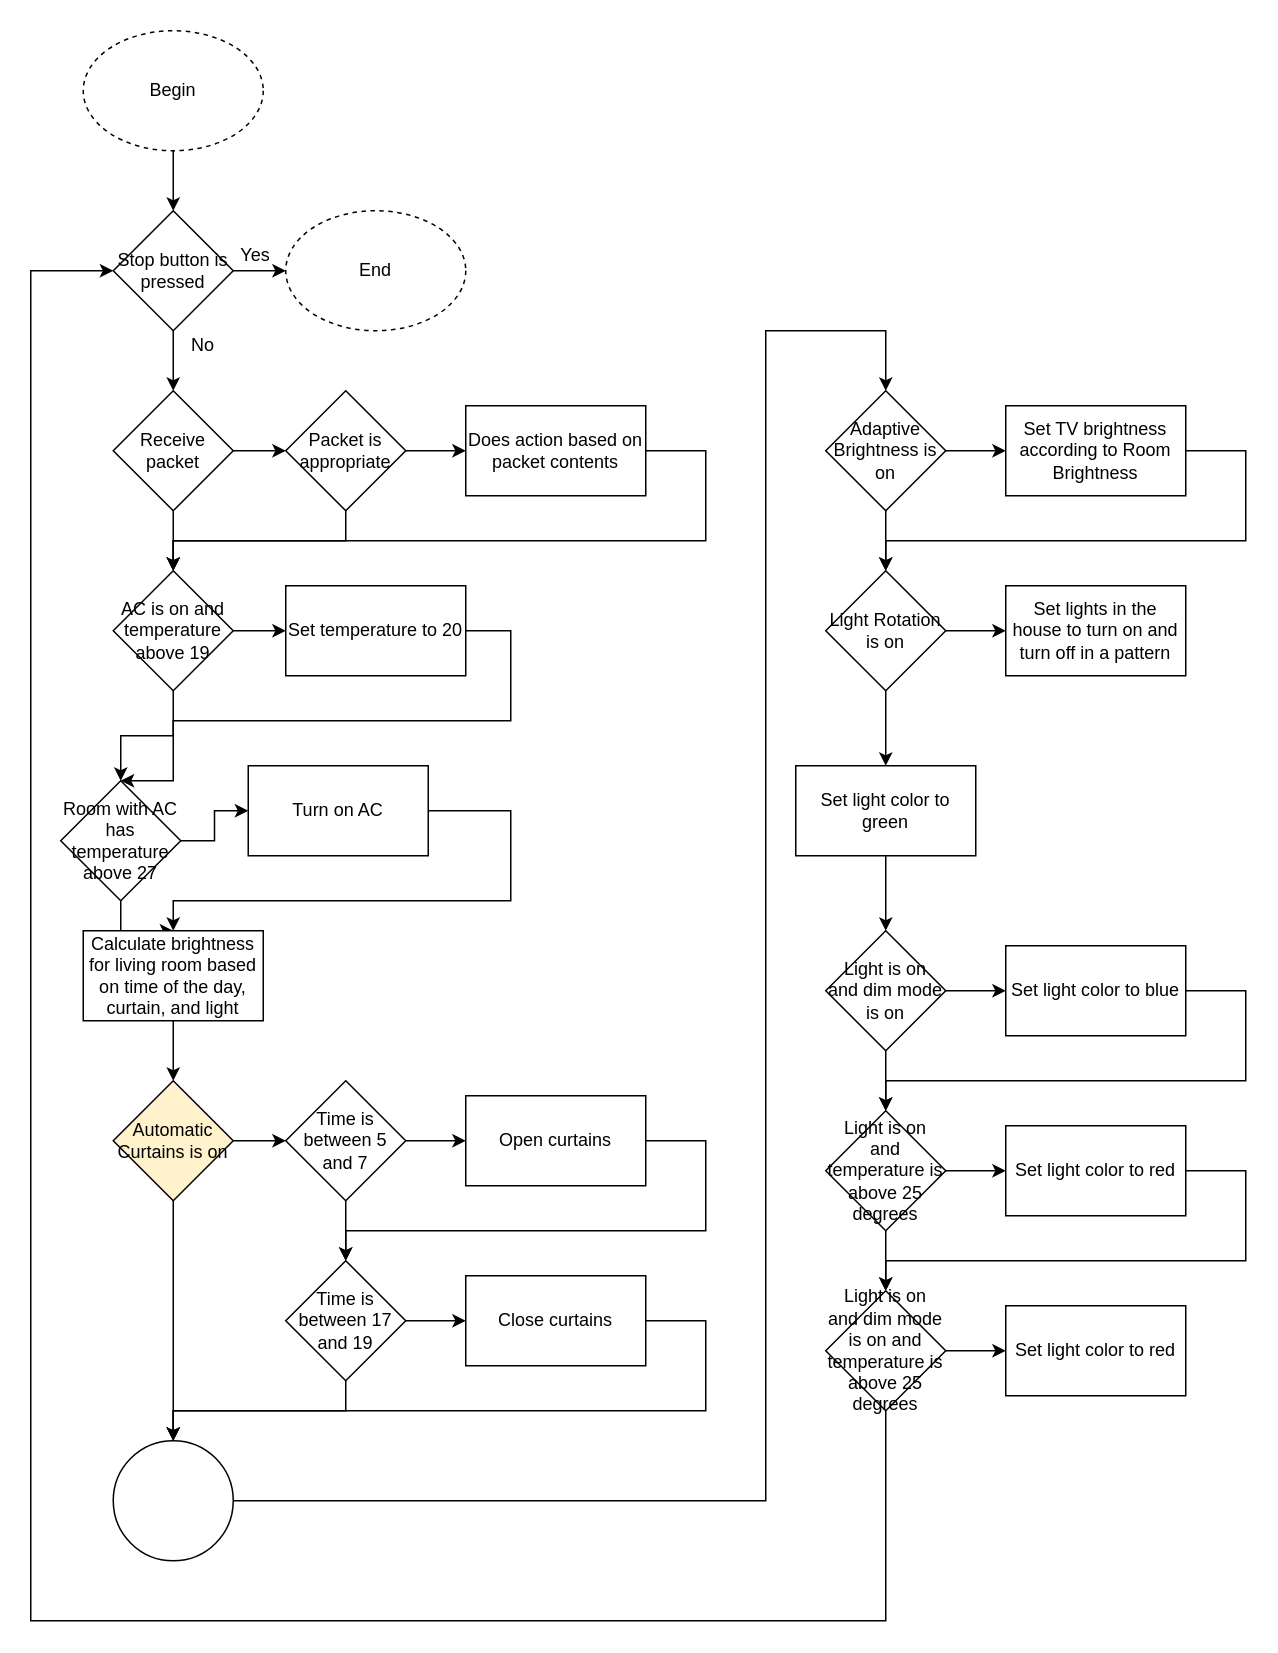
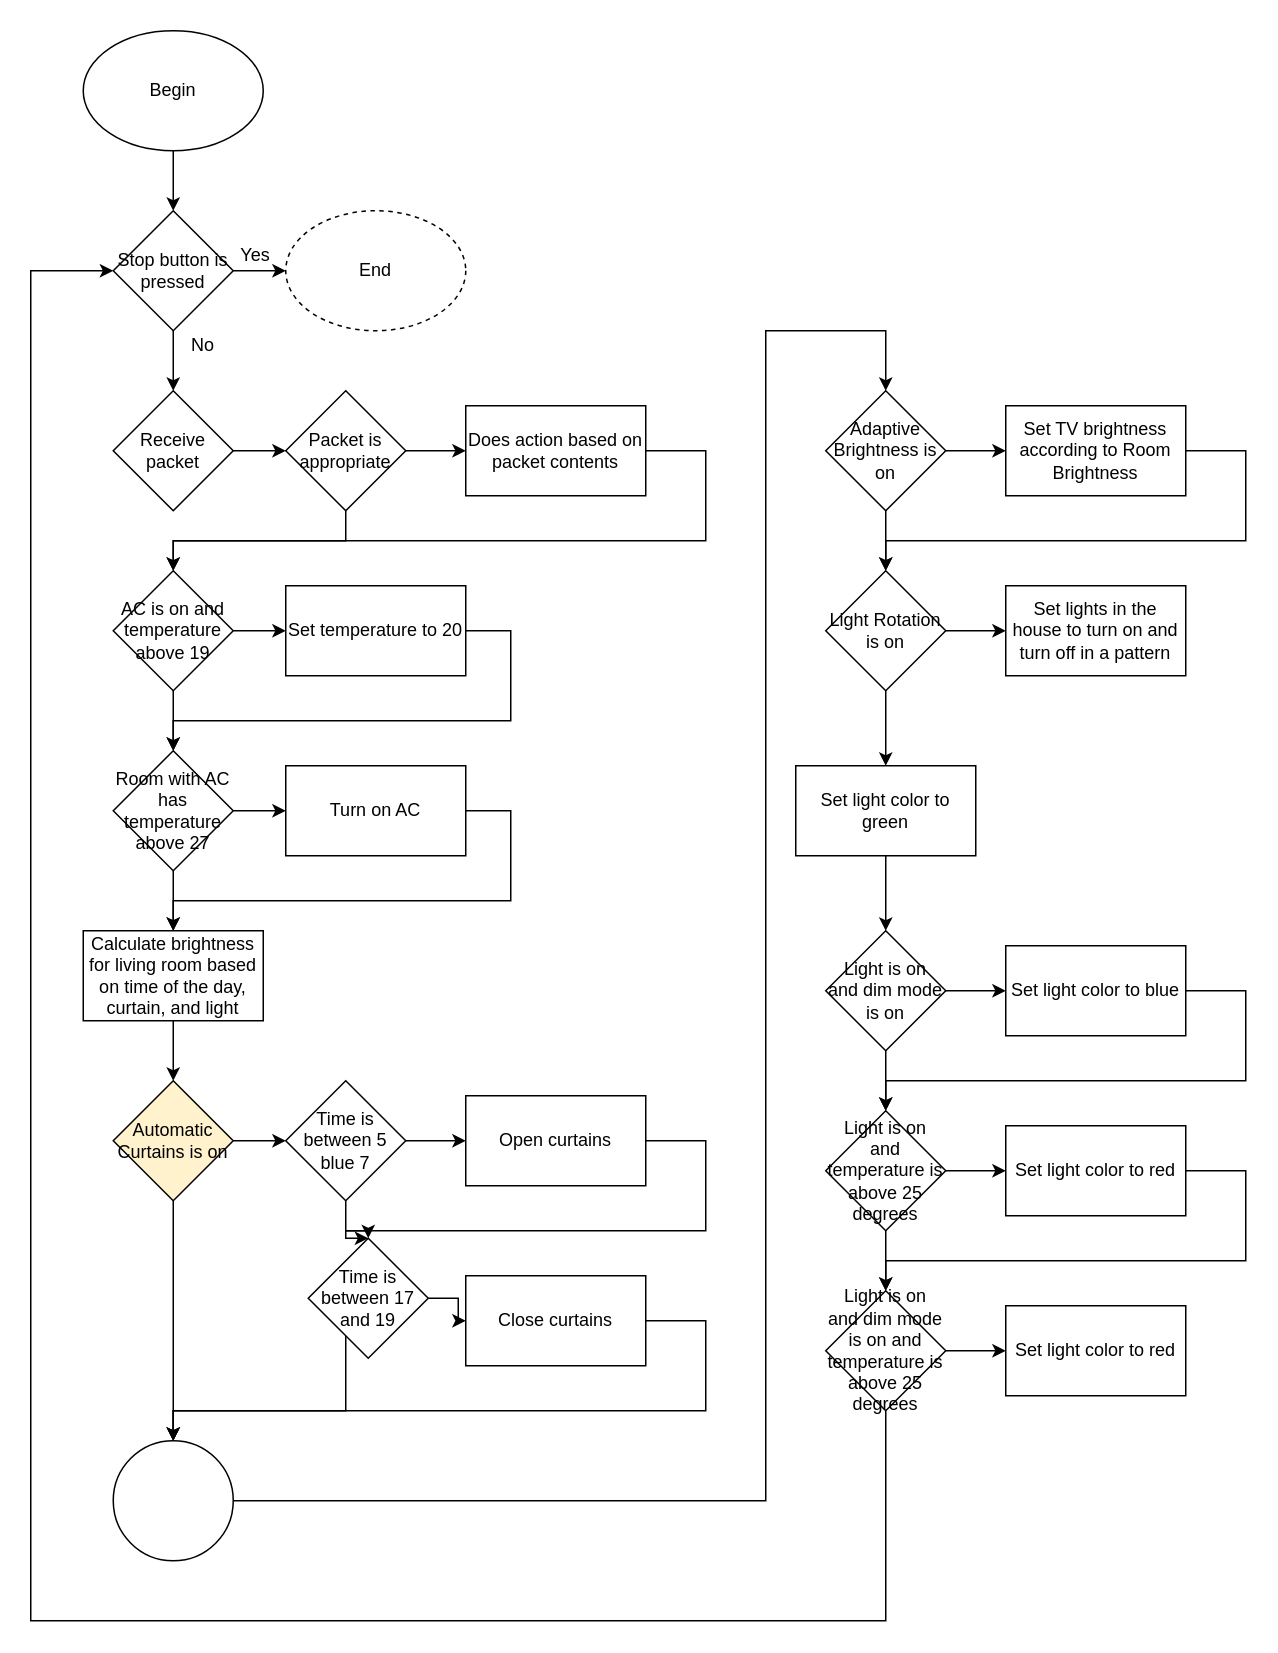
  <mxCell id="0" />
  <mxCell id="1" parent="0" />
  <mxCell id="2" value="" style="edgeStyle=orthogonalEdgeStyle;rounded=0;orthogonalLoop=1;jettySize=auto;html=1;" edge="1" parent="1" source="3" target="6"><mxGeometry relative="1" as="geometry" /></mxCell>
- <mxCell id="3" value="Begin" style="ellipse;whiteSpace=wrap;html=1;dashed=1;" vertex="1" parent="1"><mxGeometry x="55" y="20" width="120" height="80" as="geometry" /></mxCell>
+ <mxCell id="3" value="Begin" style="ellipse;whiteSpace=wrap;html=1;" vertex="1" parent="1"><mxGeometry x="55" y="20" width="120" height="80" as="geometry" /></mxCell>
  <mxCell id="4" value="" style="edgeStyle=orthogonalEdgeStyle;rounded=0;orthogonalLoop=1;jettySize=auto;html=1;" edge="1" parent="1" source="6" target="9"><mxGeometry relative="1" as="geometry" /></mxCell>
  <mxCell id="5" value="" style="edgeStyle=orthogonalEdgeStyle;rounded=0;orthogonalLoop=1;jettySize=auto;html=1;" edge="1" parent="1" source="6" target="67"><mxGeometry relative="1" as="geometry" /></mxCell>
  <mxCell id="6" value="Stop button is pressed" style="rhombus;whiteSpace=wrap;html=1;" vertex="1" parent="1"><mxGeometry x="75" y="140" width="80" height="80" as="geometry" /></mxCell>
  <mxCell id="7" value="" style="edgeStyle=orthogonalEdgeStyle;rounded=0;orthogonalLoop=1;jettySize=auto;html=1;" edge="1" parent="1" source="9" target="12"><mxGeometry relative="1" as="geometry" /></mxCell>
- <mxCell id="8" value="" style="edgeStyle=orthogonalEdgeStyle;rounded=0;orthogonalLoop=1;jettySize=auto;html=1;" edge="1" parent="1" source="9" target="17"><mxGeometry relative="1" as="geometry" /></mxCell>
  <mxCell id="9" value="Receive packet" style="rhombus;whiteSpace=wrap;html=1;" vertex="1" parent="1"><mxGeometry x="75" y="260" width="80" height="80" as="geometry" /></mxCell>
  <mxCell id="10" value="" style="edgeStyle=orthogonalEdgeStyle;rounded=0;orthogonalLoop=1;jettySize=auto;html=1;" edge="1" parent="1" source="12"><mxGeometry relative="1" as="geometry"><mxPoint x="310" y="300" as="targetPoint" /></mxGeometry></mxCell>
  <mxCell id="11" style="edgeStyle=orthogonalEdgeStyle;rounded=0;orthogonalLoop=1;jettySize=auto;html=1;entryX=0.5;entryY=0;entryDx=0;entryDy=0;" edge="1" parent="1" source="12" target="17"><mxGeometry relative="1" as="geometry"><Array as="points"><mxPoint x="230" y="360" /><mxPoint x="115" y="360" /></Array></mxGeometry></mxCell>
  <mxCell id="12" value="Packet is appropriate" style="rhombus;whiteSpace=wrap;html=1;" vertex="1" parent="1"><mxGeometry x="190" y="260" width="80" height="80" as="geometry" /></mxCell>
  <mxCell id="13" style="edgeStyle=orthogonalEdgeStyle;rounded=0;orthogonalLoop=1;jettySize=auto;html=1;entryX=0.5;entryY=0;entryDx=0;entryDy=0;" edge="1" parent="1" source="14" target="17"><mxGeometry relative="1" as="geometry"><Array as="points"><mxPoint x="470" y="300" /><mxPoint x="470" y="360" /><mxPoint x="115" y="360" /></Array></mxGeometry></mxCell>
  <mxCell id="14" value="Does action based on packet contents" style="rounded=0;whiteSpace=wrap;html=1;" vertex="1" parent="1"><mxGeometry x="310" y="270" width="120" height="60" as="geometry" /></mxCell>
  <mxCell id="15" value="" style="edgeStyle=orthogonalEdgeStyle;rounded=0;orthogonalLoop=1;jettySize=auto;html=1;" edge="1" parent="1" source="17" target="19"><mxGeometry relative="1" as="geometry" /></mxCell>
  <mxCell id="16" value="" style="edgeStyle=orthogonalEdgeStyle;rounded=0;orthogonalLoop=1;jettySize=auto;html=1;" edge="1" parent="1" source="17" target="22"><mxGeometry relative="1" as="geometry" /></mxCell>
  <mxCell id="17" value="AC is on and temperature above 19" style="rhombus;whiteSpace=wrap;html=1;" vertex="1" parent="1"><mxGeometry x="75" y="380" width="80" height="80" as="geometry" /></mxCell>
  <mxCell id="18" style="edgeStyle=orthogonalEdgeStyle;rounded=0;orthogonalLoop=1;jettySize=auto;html=1;entryX=0.5;entryY=0;entryDx=0;entryDy=0;" edge="1" parent="1" source="19" target="22"><mxGeometry relative="1" as="geometry"><Array as="points"><mxPoint x="340" y="420" /><mxPoint x="340" y="480" /><mxPoint x="115" y="480" /></Array></mxGeometry></mxCell>
  <mxCell id="19" value="Set temperature to 20" style="rounded=0;whiteSpace=wrap;html=1;" vertex="1" parent="1"><mxGeometry x="190" y="390" width="120" height="60" as="geometry" /></mxCell>
  <mxCell id="20" style="edgeStyle=orthogonalEdgeStyle;rounded=0;orthogonalLoop=1;jettySize=auto;html=1;entryX=0;entryY=0.5;entryDx=0;entryDy=0;" edge="1" parent="1" source="22" target="24"><mxGeometry relative="1" as="geometry" /></mxCell>
  <mxCell id="21" value="" style="edgeStyle=orthogonalEdgeStyle;rounded=0;orthogonalLoop=1;jettySize=auto;html=1;" edge="1" parent="1" source="22" target="26"><mxGeometry relative="1" as="geometry" /></mxCell>
- <mxCell id="22" value="Room with AC has temperature above 27" style="rhombus;whiteSpace=wrap;html=1;" vertex="1" parent="1"><mxGeometry x="40" y="520" width="80" height="80" as="geometry" /></mxCell>
+ <mxCell id="22" value="Room with AC has temperature above 27" style="rhombus;whiteSpace=wrap;html=1;" vertex="1" parent="1"><mxGeometry x="75" y="500" width="80" height="80" as="geometry" /></mxCell>
  <mxCell id="23" style="edgeStyle=orthogonalEdgeStyle;rounded=0;orthogonalLoop=1;jettySize=auto;html=1;entryX=0.5;entryY=0;entryDx=0;entryDy=0;" edge="1" parent="1" source="24" target="26"><mxGeometry relative="1" as="geometry"><Array as="points"><mxPoint x="340" y="540" /><mxPoint x="340" y="600" /><mxPoint x="115" y="600" /></Array></mxGeometry></mxCell>
- <mxCell id="24" value="Turn on AC" style="rounded=0;whiteSpace=wrap;html=1;" vertex="1" parent="1"><mxGeometry x="165" y="510" width="120" height="60" as="geometry" /></mxCell>
+ <mxCell id="24" value="Turn on AC" style="rounded=0;whiteSpace=wrap;html=1;" vertex="1" parent="1"><mxGeometry x="190" y="510" width="120" height="60" as="geometry" /></mxCell>
  <mxCell id="25" value="" style="edgeStyle=orthogonalEdgeStyle;rounded=0;orthogonalLoop=1;jettySize=auto;html=1;" edge="1" parent="1" source="26" target="29"><mxGeometry relative="1" as="geometry" /></mxCell>
  <mxCell id="26" value="Calculate brightness for living room based on time of the day, curtain, and light" style="rounded=0;whiteSpace=wrap;html=1;" vertex="1" parent="1"><mxGeometry x="55" y="620" width="120" height="60" as="geometry" /></mxCell>
  <mxCell id="27" value="" style="edgeStyle=orthogonalEdgeStyle;rounded=0;orthogonalLoop=1;jettySize=auto;html=1;" edge="1" parent="1" source="29" target="32"><mxGeometry relative="1" as="geometry" /></mxCell>
  <mxCell id="28" style="edgeStyle=orthogonalEdgeStyle;rounded=0;orthogonalLoop=1;jettySize=auto;html=1;entryX=0.5;entryY=0;entryDx=0;entryDy=0;" edge="1" parent="1" source="29"><mxGeometry relative="1" as="geometry"><mxPoint x="115" y="960" as="targetPoint" /></mxGeometry></mxCell>
  <mxCell id="29" value="Automatic Curtains is on" style="rhombus;whiteSpace=wrap;html=1;fillColor=#fff2cc;" vertex="1" parent="1"><mxGeometry x="75" y="720" width="80" height="80" as="geometry" /></mxCell>
  <mxCell id="30" value="" style="edgeStyle=orthogonalEdgeStyle;rounded=0;orthogonalLoop=1;jettySize=auto;html=1;" edge="1" parent="1" source="32" target="35"><mxGeometry relative="1" as="geometry" /></mxCell>
  <mxCell id="31" value="" style="edgeStyle=orthogonalEdgeStyle;rounded=0;orthogonalLoop=1;jettySize=auto;html=1;" edge="1" parent="1" source="32" target="37"><mxGeometry relative="1" as="geometry" /></mxCell>
- <mxCell id="32" value="Time is between 5 and 7" style="rhombus;whiteSpace=wrap;html=1;" vertex="1" parent="1"><mxGeometry x="190" y="720" width="80" height="80" as="geometry" /></mxCell>
+ <mxCell id="32" value="Time is between 5 blue 7" style="rhombus;whiteSpace=wrap;html=1;" vertex="1" parent="1"><mxGeometry x="190" y="720" width="80" height="80" as="geometry" /></mxCell>
  <mxCell id="33" value="" style="edgeStyle=orthogonalEdgeStyle;rounded=0;orthogonalLoop=1;jettySize=auto;html=1;" edge="1" parent="1" source="35" target="39"><mxGeometry relative="1" as="geometry" /></mxCell>
  <mxCell id="34" style="edgeStyle=orthogonalEdgeStyle;rounded=0;orthogonalLoop=1;jettySize=auto;html=1;entryX=0.5;entryY=0;entryDx=0;entryDy=0;" edge="1" parent="1" source="35"><mxGeometry relative="1" as="geometry"><mxPoint x="115" y="960" as="targetPoint" /><Array as="points"><mxPoint x="230" y="940" /><mxPoint x="115" y="940" /></Array></mxGeometry></mxCell>
- <mxCell id="35" value="Time is between 17 and 19" style="rhombus;whiteSpace=wrap;html=1;" vertex="1" parent="1"><mxGeometry x="190" y="840" width="80" height="80" as="geometry" /></mxCell>
+ <mxCell id="35" value="Time is between 17 and 19" style="rhombus;whiteSpace=wrap;html=1;" vertex="1" parent="1"><mxGeometry x="205" y="825" width="80" height="80" as="geometry" /></mxCell>
  <mxCell id="36" style="edgeStyle=orthogonalEdgeStyle;rounded=0;orthogonalLoop=1;jettySize=auto;html=1;entryX=0.5;entryY=0;entryDx=0;entryDy=0;" edge="1" parent="1" source="37" target="35"><mxGeometry relative="1" as="geometry"><Array as="points"><mxPoint x="470" y="760" /><mxPoint x="470" y="820" /><mxPoint x="230" y="820" /></Array></mxGeometry></mxCell>
  <mxCell id="37" value="Open curtains" style="rounded=0;whiteSpace=wrap;html=1;" vertex="1" parent="1"><mxGeometry x="310" y="730" width="120" height="60" as="geometry" /></mxCell>
  <mxCell id="38" style="edgeStyle=orthogonalEdgeStyle;rounded=0;orthogonalLoop=1;jettySize=auto;html=1;entryX=0.5;entryY=0;entryDx=0;entryDy=0;" edge="1" parent="1" source="39"><mxGeometry relative="1" as="geometry"><mxPoint x="115" y="960" as="targetPoint" /><Array as="points"><mxPoint x="470" y="880" /><mxPoint x="470" y="940" /><mxPoint x="115" y="940" /></Array></mxGeometry></mxCell>
  <mxCell id="39" value="Close curtains" style="rounded=0;whiteSpace=wrap;html=1;" vertex="1" parent="1"><mxGeometry x="310" y="850" width="120" height="60" as="geometry" /></mxCell>
  <mxCell id="40" style="edgeStyle=orthogonalEdgeStyle;rounded=0;orthogonalLoop=1;jettySize=auto;html=1;entryX=0.5;entryY=0;entryDx=0;entryDy=0;" edge="1" parent="1" source="41" target="44"><mxGeometry relative="1" as="geometry"><Array as="points"><mxPoint x="510" y="1000" /><mxPoint x="510" y="220" /><mxPoint x="590" y="220" /></Array></mxGeometry></mxCell>
  <mxCell id="41" value="" style="ellipse;whiteSpace=wrap;html=1;aspect=fixed;" vertex="1" parent="1"><mxGeometry x="75" y="960" width="80" height="80" as="geometry" /></mxCell>
  <mxCell id="42" value="" style="edgeStyle=orthogonalEdgeStyle;rounded=0;orthogonalLoop=1;jettySize=auto;html=1;" edge="1" parent="1" source="44" target="46"><mxGeometry relative="1" as="geometry" /></mxCell>
  <mxCell id="43" value="" style="edgeStyle=orthogonalEdgeStyle;rounded=0;orthogonalLoop=1;jettySize=auto;html=1;" edge="1" parent="1" source="44" target="49"><mxGeometry relative="1" as="geometry" /></mxCell>
  <mxCell id="44" value="Adaptive Brightness is on" style="rhombus;whiteSpace=wrap;html=1;" vertex="1" parent="1"><mxGeometry x="550" y="260" width="80" height="80" as="geometry" /></mxCell>
  <mxCell id="45" style="edgeStyle=orthogonalEdgeStyle;rounded=0;orthogonalLoop=1;jettySize=auto;html=1;entryX=0.5;entryY=0;entryDx=0;entryDy=0;" edge="1" parent="1" source="46" target="49"><mxGeometry relative="1" as="geometry"><Array as="points"><mxPoint x="830" y="300" /><mxPoint x="830" y="360" /><mxPoint x="590" y="360" /></Array></mxGeometry></mxCell>
  <mxCell id="46" value="Set TV brightness according to Room Brightness" style="rounded=0;whiteSpace=wrap;html=1;" vertex="1" parent="1"><mxGeometry x="670" y="270" width="120" height="60" as="geometry" /></mxCell>
  <mxCell id="47" value="" style="edgeStyle=orthogonalEdgeStyle;rounded=0;orthogonalLoop=1;jettySize=auto;html=1;" edge="1" parent="1" source="49" target="50"><mxGeometry relative="1" as="geometry" /></mxCell>
  <mxCell id="48" value="" style="edgeStyle=orthogonalEdgeStyle;rounded=0;orthogonalLoop=1;jettySize=auto;html=1;" edge="1" parent="1" source="49" target="66"><mxGeometry relative="1" as="geometry" /></mxCell>
  <mxCell id="49" value="Light Rotation is on" style="rhombus;whiteSpace=wrap;html=1;" vertex="1" parent="1"><mxGeometry x="550" y="380" width="80" height="80" as="geometry" /></mxCell>
  <mxCell id="50" value="Set lights in the house to turn on and turn off in a pattern" style="rounded=0;whiteSpace=wrap;html=1;" vertex="1" parent="1"><mxGeometry x="670" y="390" width="120" height="60" as="geometry" /></mxCell>
  <mxCell id="51" value="" style="edgeStyle=orthogonalEdgeStyle;rounded=0;orthogonalLoop=1;jettySize=auto;html=1;" edge="1" parent="1" source="53" target="55"><mxGeometry relative="1" as="geometry" /></mxCell>
  <mxCell id="52" value="" style="edgeStyle=orthogonalEdgeStyle;rounded=0;orthogonalLoop=1;jettySize=auto;html=1;" edge="1" parent="1" source="53" target="58"><mxGeometry relative="1" as="geometry" /></mxCell>
  <mxCell id="53" value="Light is on and dim mode is on" style="rhombus;whiteSpace=wrap;html=1;" vertex="1" parent="1"><mxGeometry x="550" y="620" width="80" height="80" as="geometry" /></mxCell>
  <mxCell id="54" style="edgeStyle=orthogonalEdgeStyle;rounded=0;orthogonalLoop=1;jettySize=auto;html=1;entryX=0.5;entryY=0;entryDx=0;entryDy=0;" edge="1" parent="1" source="55" target="58"><mxGeometry relative="1" as="geometry"><Array as="points"><mxPoint x="830" y="660" /><mxPoint x="830" y="720" /><mxPoint x="590" y="720" /></Array></mxGeometry></mxCell>
  <mxCell id="55" value="Set light color to blue" style="rounded=0;whiteSpace=wrap;html=1;" vertex="1" parent="1"><mxGeometry x="670" y="630" width="120" height="60" as="geometry" /></mxCell>
  <mxCell id="56" value="" style="edgeStyle=orthogonalEdgeStyle;rounded=0;orthogonalLoop=1;jettySize=auto;html=1;" edge="1" parent="1" source="58" target="60"><mxGeometry relative="1" as="geometry" /></mxCell>
  <mxCell id="57" value="" style="edgeStyle=orthogonalEdgeStyle;rounded=0;orthogonalLoop=1;jettySize=auto;html=1;" edge="1" parent="1" source="58" target="63"><mxGeometry relative="1" as="geometry" /></mxCell>
  <mxCell id="58" value="Light is on and temperature is above 25 degrees" style="rhombus;whiteSpace=wrap;html=1;" vertex="1" parent="1"><mxGeometry x="550" y="740" width="80" height="80" as="geometry" /></mxCell>
  <mxCell id="59" style="edgeStyle=orthogonalEdgeStyle;rounded=0;orthogonalLoop=1;jettySize=auto;html=1;entryX=0.5;entryY=0;entryDx=0;entryDy=0;" edge="1" parent="1" source="60" target="63"><mxGeometry relative="1" as="geometry"><Array as="points"><mxPoint x="830" y="780" /><mxPoint x="830" y="840" /><mxPoint x="590" y="840" /></Array></mxGeometry></mxCell>
  <mxCell id="60" value="Set light color to red" style="rounded=0;whiteSpace=wrap;html=1;" vertex="1" parent="1"><mxGeometry x="670" y="750" width="120" height="60" as="geometry" /></mxCell>
  <mxCell id="61" value="" style="edgeStyle=orthogonalEdgeStyle;rounded=0;orthogonalLoop=1;jettySize=auto;html=1;" edge="1" parent="1" source="63" target="64"><mxGeometry relative="1" as="geometry" /></mxCell>
  <mxCell id="62" style="edgeStyle=orthogonalEdgeStyle;rounded=0;orthogonalLoop=1;jettySize=auto;html=1;entryX=0;entryY=0.5;entryDx=0;entryDy=0;" edge="1" parent="1" source="63" target="6"><mxGeometry relative="1" as="geometry"><Array as="points"><mxPoint x="590" y="1080" /><mxPoint x="20" y="1080" /><mxPoint x="20" y="180" /></Array></mxGeometry></mxCell>
  <mxCell id="63" value="Light is on and dim mode is on and temperature is above 25 degrees" style="rhombus;whiteSpace=wrap;html=1;" vertex="1" parent="1"><mxGeometry x="550" y="860" width="80" height="80" as="geometry" /></mxCell>
  <mxCell id="64" value="Set light color to red" style="rounded=0;whiteSpace=wrap;html=1;" vertex="1" parent="1"><mxGeometry x="670" y="870" width="120" height="60" as="geometry" /></mxCell>
  <mxCell id="65" value="" style="edgeStyle=orthogonalEdgeStyle;rounded=0;orthogonalLoop=1;jettySize=auto;html=1;" edge="1" parent="1" source="66" target="53"><mxGeometry relative="1" as="geometry" /></mxCell>
  <mxCell id="66" value="Set light color to green" style="rounded=0;whiteSpace=wrap;html=1;" vertex="1" parent="1"><mxGeometry x="530" y="510" width="120" height="60" as="geometry" /></mxCell>
  <mxCell id="67" value="End" style="ellipse;whiteSpace=wrap;html=1;dashed=1;" vertex="1" parent="1"><mxGeometry x="190" y="140" width="120" height="80" as="geometry" /></mxCell>
  <mxCell id="68" value="Yes" style="text;html=1;strokeColor=none;fillColor=none;align=center;verticalAlign=middle;whiteSpace=wrap;rounded=0;" vertex="1" parent="1"><mxGeometry x="150" y="160" width="40" height="20" as="geometry" /></mxCell>
  <mxCell id="69" value="No" style="text;html=1;strokeColor=none;fillColor=none;align=center;verticalAlign=middle;whiteSpace=wrap;rounded=0;" vertex="1" parent="1"><mxGeometry x="115" y="220" width="40" height="20" as="geometry" /></mxCell>
